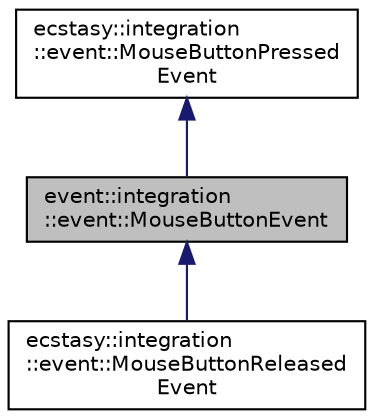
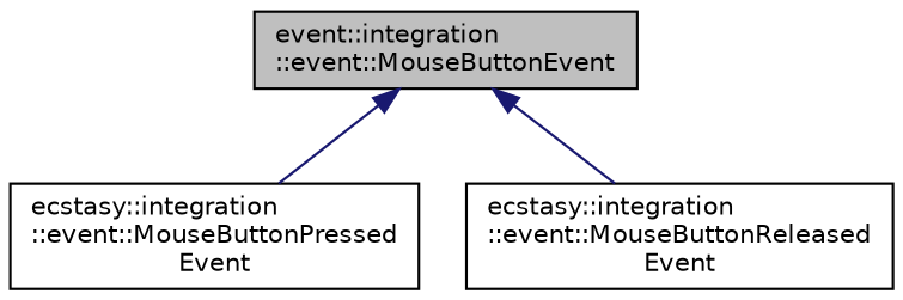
  digraph {
    rankdir=TB
    node [color=black fillcolor=white fontname=Helvetica fontsize=10 shape=record style=filled]
    edge [color=midnightblue dir=back fontname=Helvetica fontsize=10 labelfontname=Helvetica labelfontsize=10 style=solid]
    n1 [fillcolor=grey75 fontcolor=black height=0.2 label="event::integration\l::event::MouseButtonEvent" width=0.4]
    n2 [height=0.2 label="ecstasy::integration\l::event::MouseButtonPressed\lEvent" width=0.4]
    n3 [height=0.2 label="ecstasy::integration\l::event::MouseButtonReleased\lEvent" width=0.4]
-   n2 -> n1
+   n1 -> n2
    n1 -> n3
  }
